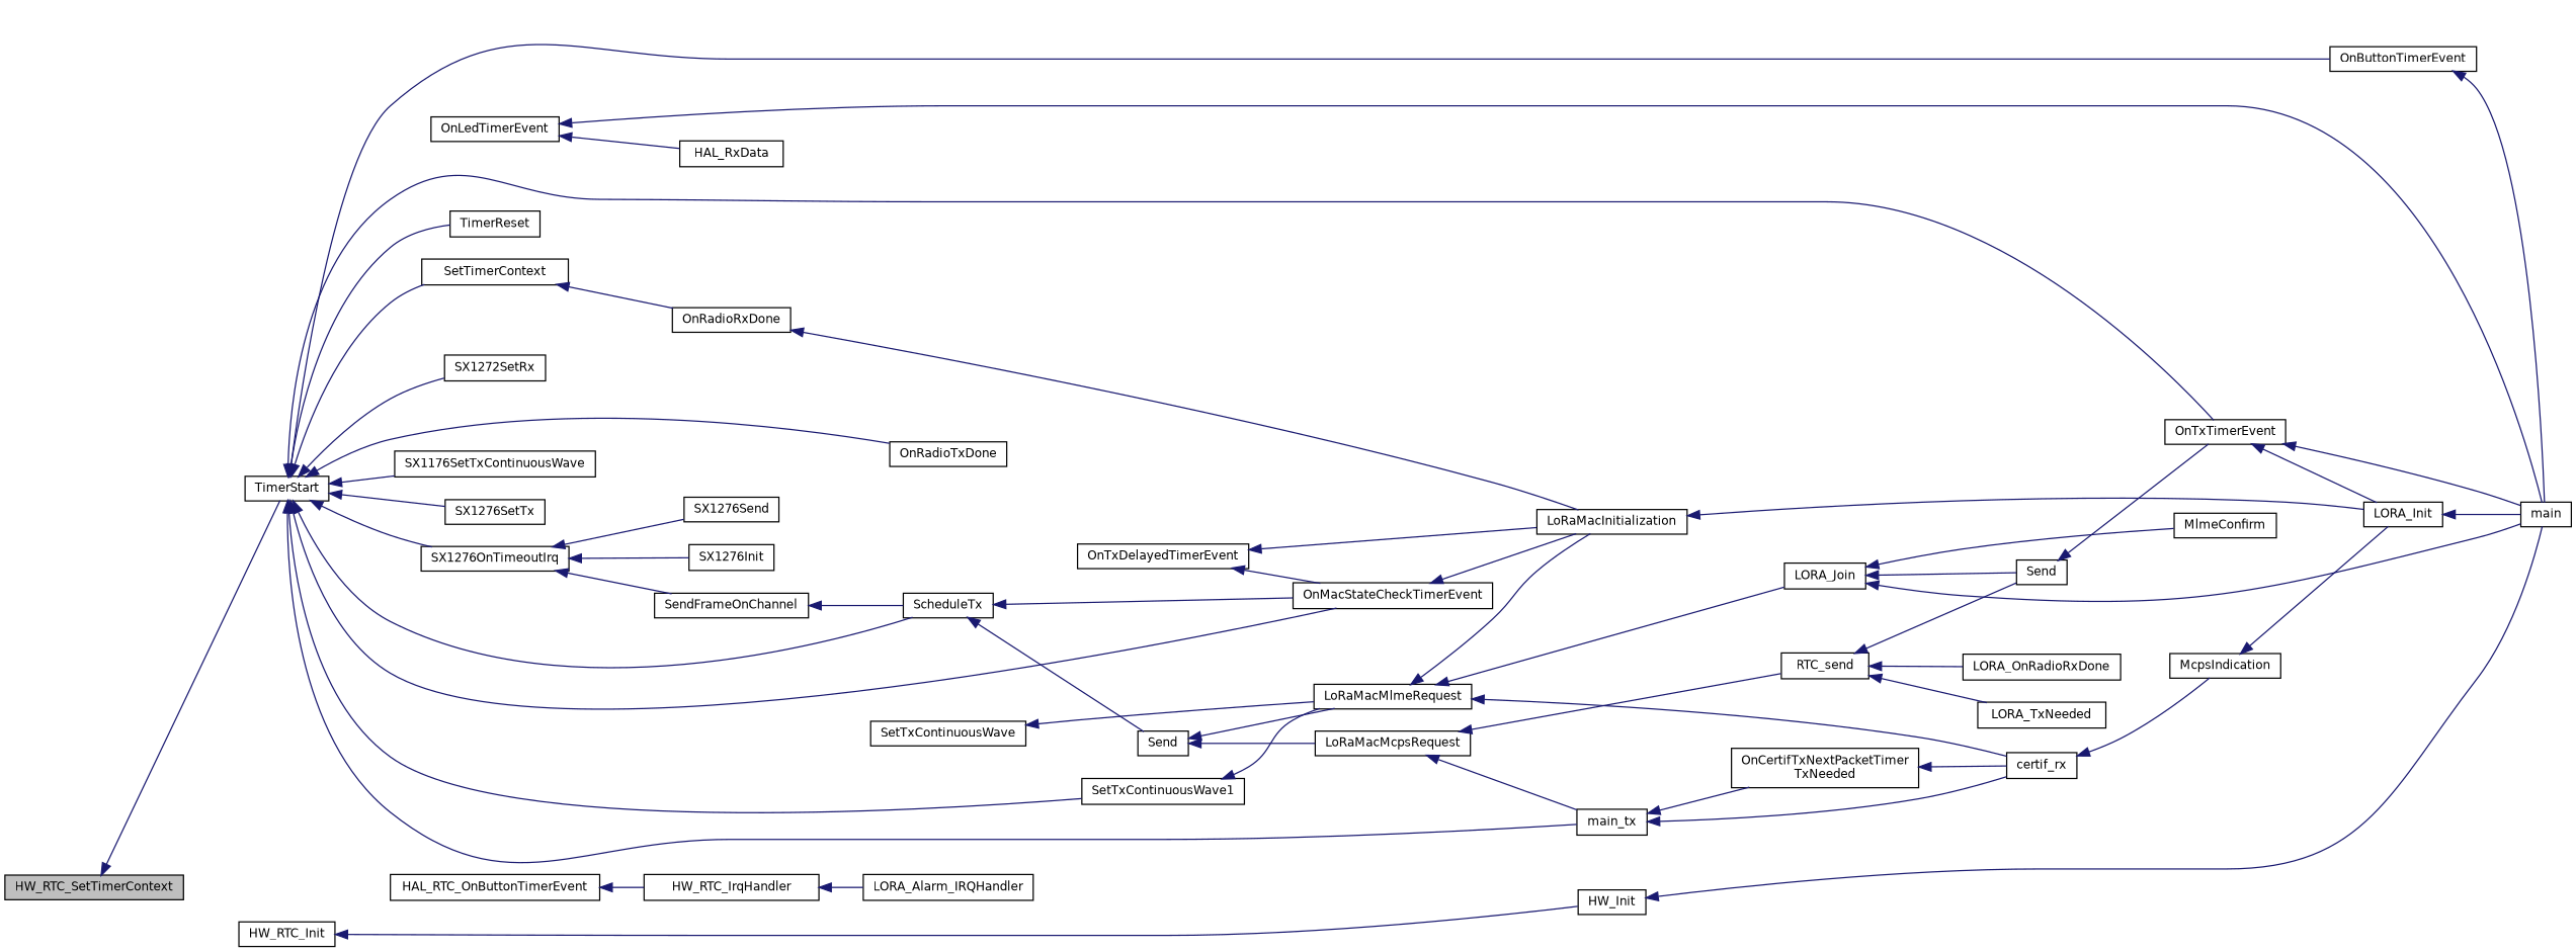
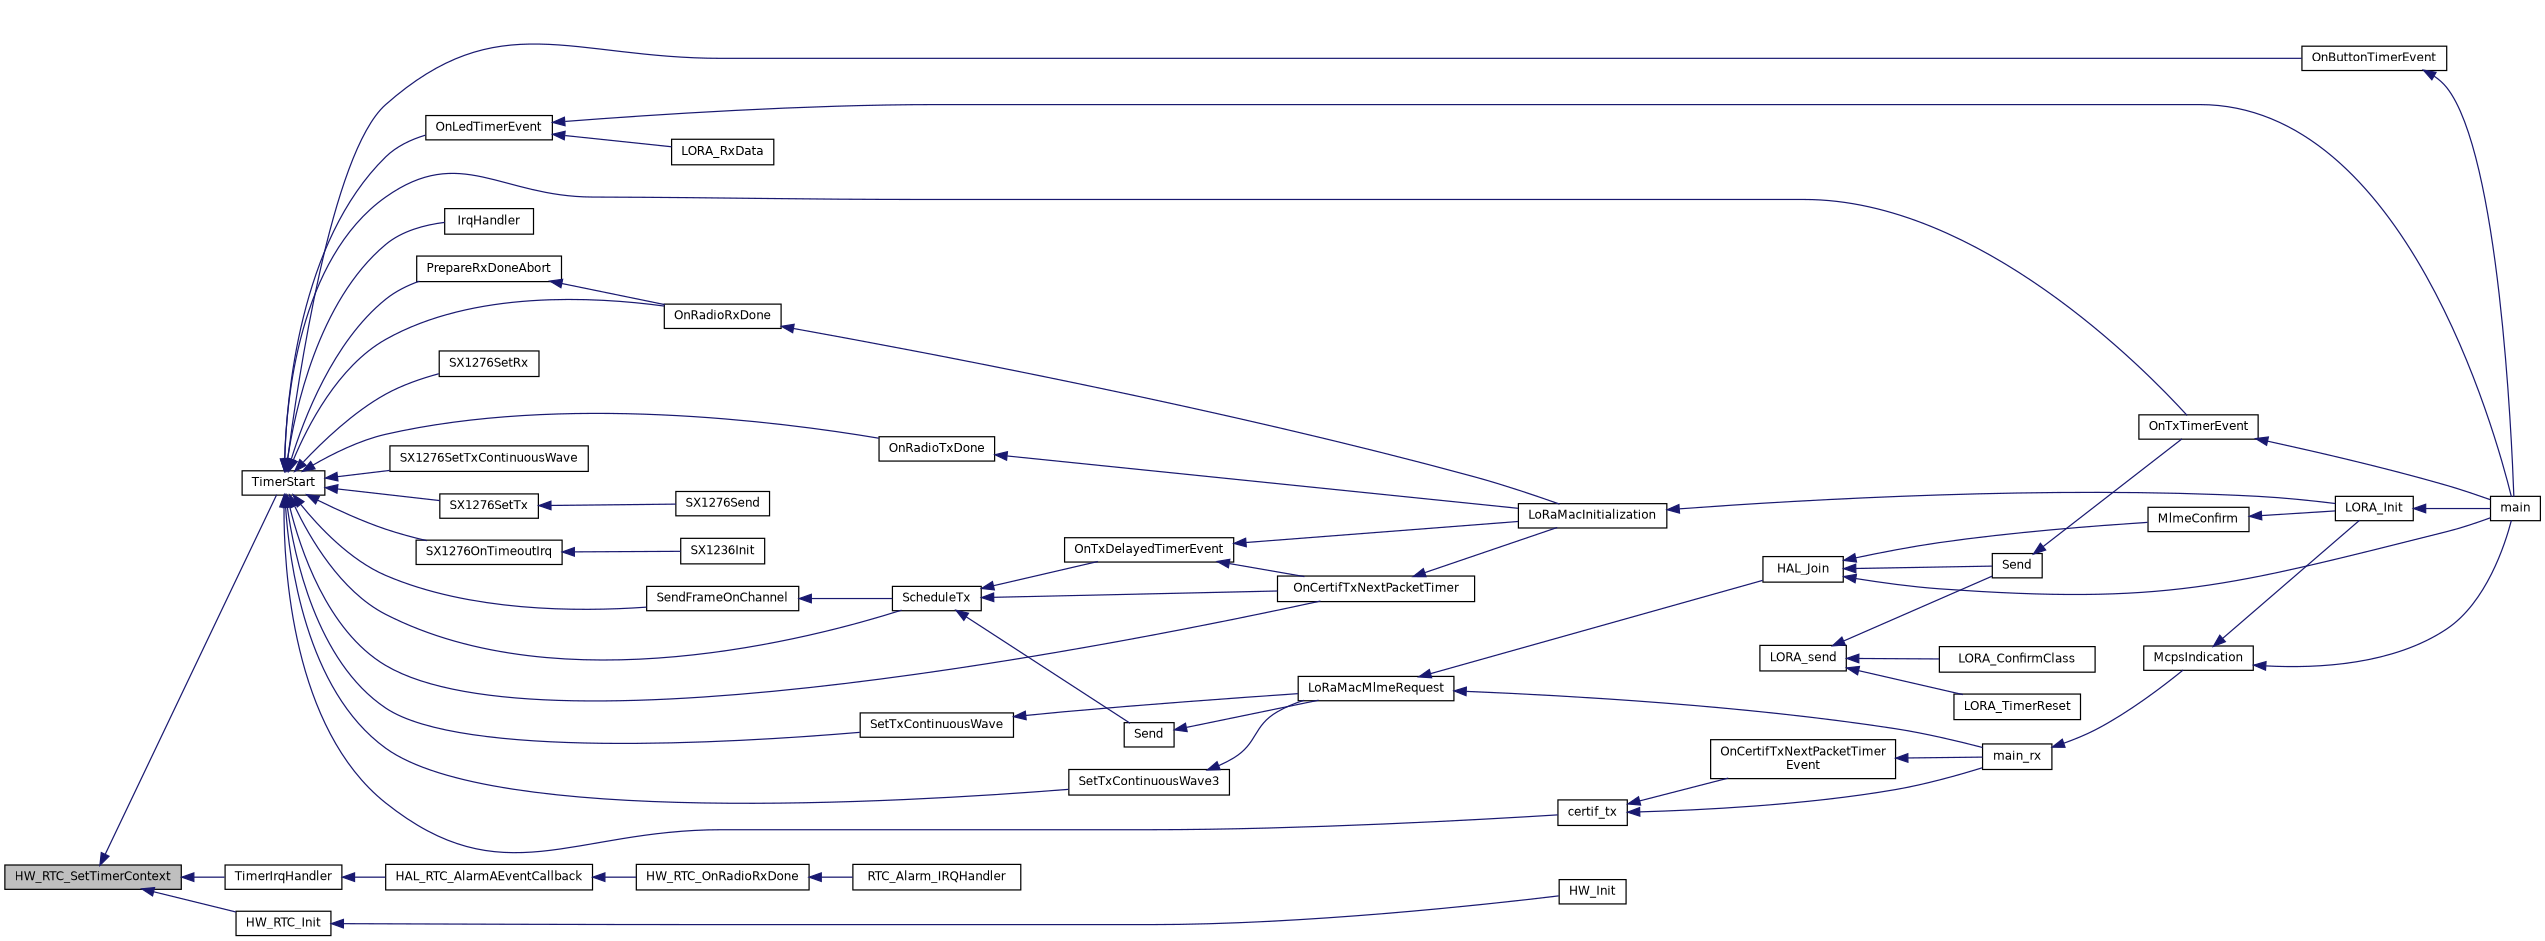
  digraph {
    rankdir=LR
    node [color=black fillcolor=white fontname=Helvetica fontsize=10 shape=record style=filled]
    edge [color=midnightblue dir=back fontname=Helvetica fontsize=10 labelfontname=Helvetica labelfontsize=10 style=solid]
    n1 [fillcolor=grey75 fontcolor=black height=0.2 label=HW_RTC_SetTimerContext width=0.4]
    n2 [height=0.2 label=TimerStart width=0.4]
+   n3 [height=0.2 label=TimerIrqHandler width=0.4]
    n4 [height=0.2 label=HW_RTC_Init width=0.4]
-   n5 [height=0.2 label=SX1272SetRx width=0.4]
+   n5 [height=0.2 label=SX1276SetRx width=0.4]
    n6 [height=0.2 label=SX1276SetTx width=0.4]
-   n7 [height=0.2 label=SX1176SetTxContinuousWave width=0.4]
+   n7 [height=0.2 label=SX1276SetTxContinuousWave width=0.4]
    n8 [height=0.2 label=SX1276OnTimeoutIrq width=0.4]
-   n9 [height=0.2 label=main_tx width=0.4]
+   n9 [height=0.2 label=certif_tx width=0.4]
    n10 [height=0.2 label=OnRadioTxDone width=0.4]
-   n11 [height=0.2 label=SetTimerContext width=0.4]
+   n11 [height=0.2 label=PrepareRxDoneAbort width=0.4]
    n12 [height=0.2 label=OnRadioRxDone width=0.4]
-   n13 [height=0.2 label=OnMacStateCheckTimerEvent width=0.4]
+   n13 [height=0.2 label=OnCertifTxNextPacketTimer width=0.4]
    n14 [height=0.2 label=ScheduleTx width=0.4]
    n15 [height=0.2 label=OnTxTimerEvent width=0.4]
    n16 [height=0.2 label=SendFrameOnChannel width=0.4]
    n17 [height=0.2 label=SetTxContinuousWave width=0.4]
-   n18 [height=0.2 label=SetTxContinuousWave1 width=0.4]
-   n19 [height=0.2 label=TimerReset width=0.4]
+   n18 [height=0.2 label=SetTxContinuousWave3 width=0.4]
+   n19 [height=0.2 label=IrqHandler width=0.4]
    n20 [height=0.2 label=OnButtonTimerEvent width=0.4]
    n21 [height=0.2 label=OnLedTimerEvent width=0.4]
-   n22 [height=0.2 label=HAL_RTC_OnButtonTimerEvent width=0.4]
+   n22 [height=0.2 label=HAL_RTC_AlarmAEventCallback width=0.4]
    n23 [height=0.2 label=HW_Init width=0.4]
    n24 [height=0.2 label=SX1276Send width=0.4]
-   n25 [height=0.2 label=SX1276Init width=0.4]
-   n26 [height=0.2 label=certif_rx width=0.4]
-   n27 [height=0.2 label="OnCertifTxNextPacketTimer\lTxNeeded" width=0.4]
+   n25 [height=0.2 label=SX1236Init width=0.4]
+   n26 [height=0.2 label=main_rx width=0.4]
+   n27 [height=0.2 label="OnCertifTxNextPacketTimer\lEvent" width=0.4]
    n28 [height=0.2 label=LoRaMacInitialization width=0.4]
    n29 [height=0.2 label=OnTxDelayedTimerEvent width=0.4]
    n30 [height=0.2 label=Send width=0.4]
    n31 [height=0.2 label=main width=0.4]
    n32 [height=0.2 label=LoRaMacMlmeRequest width=0.4]
-   n33 [height=0.2 label=HAL_RxData width=0.4]
+   n33 [height=0.2 label=LORA_RxData width=0.4]
    n34 [height=0.2 label=McpsIndication width=0.4]
    n35 [height=0.2 label=LORA_Init width=0.4]
-   n36 [height=0.2 label=LoRaMacMcpsRequest width=0.4]
-   n37 [height=0.2 label=LORA_Join width=0.4]
-   n38 [height=0.2 label=RTC_send width=0.4]
+   n37 [height=0.2 label=HAL_Join width=0.4]
+   n38 [height=0.2 label=LORA_send width=0.4]
    n39 [height=0.2 label=MlmeConfirm width=0.4]
    n40 [height=0.2 label=Send width=0.4]
-   n41 [height=0.2 label=LORA_OnRadioRxDone width=0.4]
-   n42 [height=0.2 label=LORA_TxNeeded width=0.4]
-   n43 [height=0.2 label=HW_RTC_IrqHandler width=0.4]
-   n44 [height=0.2 label=LORA_Alarm_IRQHandler width=0.4]
+   n41 [height=0.2 label=LORA_ConfirmClass width=0.4]
+   n42 [height=0.2 label=LORA_TimerReset width=0.4]
+   n43 [height=0.2 label=HW_RTC_OnRadioRxDone width=0.4]
+   n44 [height=0.2 label=RTC_Alarm_IRQHandler width=0.4]
    n1 -> n2
+   n1 -> n3
+   n1 -> n4
    n2 -> n5
    n2 -> n6
    n2 -> n7
    n2 -> n8
    n2 -> n9
    n2 -> n10
    n2 -> n11
+   n2 -> n12
    n2 -> n13
    n2 -> n14
    n2 -> n15
-   n8 -> n16
+   n2 -> n16
+   n2 -> n17
    n2 -> n18
    n2 -> n19
    n2 -> n20
+   n2 -> n21
+   n3 -> n22
    n4 -> n23
-   n8 -> n24
+   n6 -> n24
    n8 -> n25
    n9 -> n26
    n9 -> n27
-   n32 -> n28
+   n10 -> n28
    n11 -> n12
    n12 -> n28
    n13 -> n28
    n14 -> n13
+   n14 -> n29
    n14 -> n30
    n15 -> n31
    n16 -> n14
    n17 -> n32
    n18 -> n32
    n20 -> n31
    n21 -> n31
    n21 -> n33
    n22 -> n43
-   n23 -> n31
+   n34 -> n31
    n26 -> n34
    n27 -> n26
    n28 -> n35
    n29 -> n13
    n29 -> n28
    n30 -> n32
-   n30 -> n36
    n32 -> n26
    n32 -> n37
    n34 -> n35
    n35 -> n31
-   n36 -> n9
-   n36 -> n38
    n37 -> n31
    n37 -> n39
    n37 -> n40
    n38 -> n40
    n38 -> n41
    n38 -> n42
-   n15 -> n35
+   n39 -> n35
    n40 -> n15
    n43 -> n44
  }
